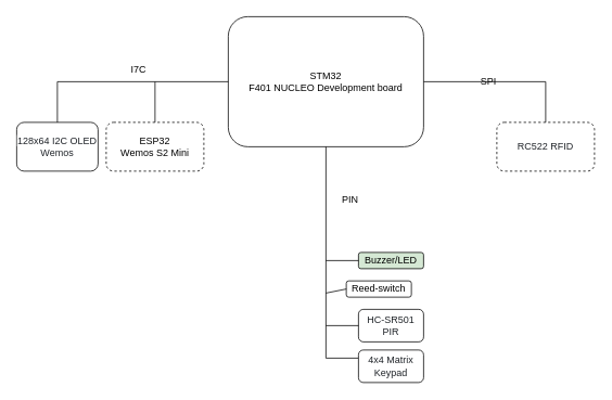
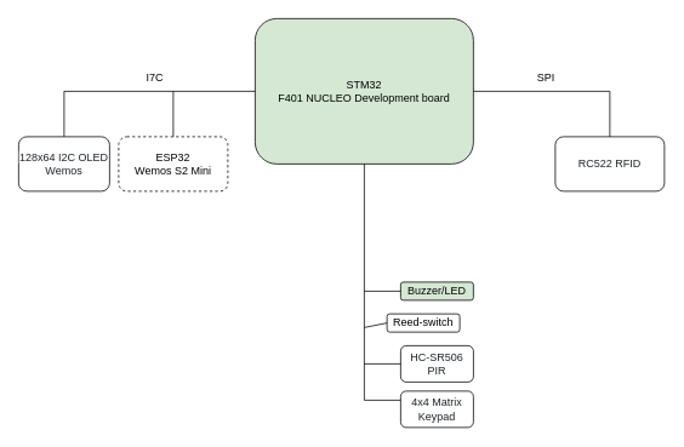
  <mxCell id="0" />
  <mxCell id="1" parent="0" />
- <mxCell id="2" value="STM32&lt;div&gt;F401 NUCLEO Development board&lt;/div&gt;" style="rounded=1;whiteSpace=wrap;html=1;" parent="1" vertex="1"><mxGeometry x="280" y="20" width="240" height="160" as="geometry" /></mxCell>
+ <mxCell id="2" value="STM32&lt;div&gt;F401 NUCLEO Development board&lt;/div&gt;" style="rounded=1;whiteSpace=wrap;html=1;fillColor=#d5e8d4;" parent="1" vertex="1"><mxGeometry x="280" y="20" width="240" height="160" as="geometry" /></mxCell>
  <mxCell id="3" value="ESP32&lt;div&gt;Wemos S2 Mini&lt;/div&gt;" style="rounded=1;whiteSpace=wrap;html=1;dashed=1;" parent="1" vertex="1"><mxGeometry x="130" y="150" width="120" height="60" as="geometry" /></mxCell>
  <mxCell id="4" value="&lt;span style=&quot;box-sizing: border-box; color: rgb(31, 35, 40); text-align: left; background-color: rgb(255, 255, 255);&quot;&gt;&lt;font face=&quot;Helvetica&quot; style=&quot;&quot;&gt;128x64 I2C OLED Wemos&lt;/font&gt;&lt;/span&gt;" style="rounded=1;whiteSpace=wrap;html=1;" parent="1" vertex="1"><mxGeometry x="20" y="150" width="100" height="60" as="geometry" /></mxCell>
  <mxCell id="5" value="" style="endArrow=none;html=1;rounded=0;exitX=0;exitY=0.5;exitDx=0;exitDy=0;" parent="1" source="2" edge="1"><mxGeometry width="50" height="50" relative="1" as="geometry"><mxPoint x="400" y="19" as="sourcePoint" /><mxPoint x="70" y="100" as="targetPoint" /></mxGeometry></mxCell>
  <mxCell id="6" value="" style="endArrow=none;html=1;rounded=0;entryX=0.5;entryY=0;entryDx=0;entryDy=0;" parent="1" target="4" edge="1"><mxGeometry width="50" height="50" relative="1" as="geometry"><mxPoint x="70" y="100" as="sourcePoint" /><mxPoint x="130" y="170" as="targetPoint" /></mxGeometry></mxCell>
  <mxCell id="7" value="" style="endArrow=none;html=1;rounded=0;entryX=0.5;entryY=0;entryDx=0;entryDy=0;fontSize=11;" parent="1" target="3" edge="1"><mxGeometry width="50" height="50" relative="1" as="geometry"><mxPoint x="190" y="100" as="sourcePoint" /><mxPoint x="470" y="20" as="targetPoint" /></mxGeometry></mxCell>
- <mxCell id="8" value="SPI" style="text;html=1;align=center;verticalAlign=middle;whiteSpace=wrap;rounded=0;" parent="1" vertex="1"><mxGeometry x="570" y="85" width="60" height="30" as="geometry" /></mxCell>
+ <mxCell id="8" value="SPI" style="text;html=1;align=center;verticalAlign=middle;whiteSpace=wrap;rounded=0;" parent="1" vertex="1"><mxGeometry x="570" y="70" width="60" height="30" as="geometry" /></mxCell>
  <mxCell id="9" value="I7C" style="text;html=1;align=center;verticalAlign=middle;whiteSpace=wrap;rounded=0;" parent="1" vertex="1"><mxGeometry x="140" y="70" width="60" height="30" as="geometry" /></mxCell>
- <mxCell id="10" value="&lt;span style=&quot;box-sizing: border-box; color: rgb(31, 35, 40); text-align: left; background-color: rgb(255, 255, 255);&quot;&gt;&lt;font face=&quot;Helvetica&quot; style=&quot;&quot;&gt;RC522 RFID&lt;/font&gt;&lt;/span&gt;" style="rounded=1;whiteSpace=wrap;html=1;dashed=1;" parent="1" vertex="1"><mxGeometry x="610" y="150" width="120" height="60" as="geometry" /></mxCell>
+ <mxCell id="10" value="&lt;span style=&quot;box-sizing: border-box; color: rgb(31, 35, 40); text-align: left; background-color: rgb(255, 255, 255);&quot;&gt;&lt;font face=&quot;Helvetica&quot; style=&quot;&quot;&gt;RC522 RFID&lt;/font&gt;&lt;/span&gt;" style="rounded=1;whiteSpace=wrap;html=1;" parent="1" vertex="1"><mxGeometry x="610" y="150" width="120" height="60" as="geometry" /></mxCell>
  <mxCell id="11" value="" style="endArrow=none;html=1;rounded=0;exitX=1;exitY=0.5;exitDx=0;exitDy=0;" parent="1" source="2" edge="1"><mxGeometry width="50" height="50" relative="1" as="geometry"><mxPoint x="400" y="70" as="sourcePoint" /><mxPoint x="670" y="100" as="targetPoint" /></mxGeometry></mxCell>
  <mxCell id="12" value="" style="endArrow=none;html=1;rounded=0;exitX=0.5;exitY=0;exitDx=0;exitDy=0;" parent="1" source="10" edge="1"><mxGeometry width="50" height="50" relative="1" as="geometry"><mxPoint x="400" y="70" as="sourcePoint" /><mxPoint x="670" y="100" as="targetPoint" /></mxGeometry></mxCell>
  <mxCell id="13" value="" style="endArrow=none;html=1;rounded=0;entryX=0.5;entryY=1;entryDx=0;entryDy=0;" parent="1" target="2" edge="1"><mxGeometry width="50" height="50" relative="1" as="geometry"><mxPoint x="400" y="440" as="sourcePoint" /><mxPoint x="450" y="230" as="targetPoint" /></mxGeometry></mxCell>
  <mxCell id="14" value="" style="endArrow=none;html=1;rounded=0;" parent="1" edge="1"><mxGeometry width="50" height="50" relative="1" as="geometry"><mxPoint x="400" y="440" as="sourcePoint" /><mxPoint x="440" y="440" as="targetPoint" /></mxGeometry></mxCell>
  <mxCell id="15" value="&lt;span style=&quot;box-sizing: border-box; color: rgb(31, 35, 40); text-align: left; background-color: rgb(255, 255, 255);&quot;&gt;&lt;font face=&quot;Helvetica&quot; style=&quot;&quot;&gt;4x4 Matrix Keypad&lt;/font&gt;&lt;/span&gt;" style="rounded=1;whiteSpace=wrap;html=1;" parent="1" vertex="1"><mxGeometry x="440" y="430" width="80" height="40" as="geometry" /></mxCell>
- <mxCell id="16" value="&lt;span style=&quot;color: rgb(31, 35, 40); text-align: left; background-color: rgb(255, 255, 255);&quot;&gt;HC-SR501 PIR&lt;/span&gt;" style="rounded=1;whiteSpace=wrap;html=1;" parent="1" vertex="1"><mxGeometry x="440" y="380" width="80" height="40" as="geometry" /></mxCell>
+ <mxCell id="16" value="&lt;span style=&quot;color: rgb(31, 35, 40); text-align: left; background-color: rgb(255, 255, 255);&quot;&gt;HC-SR506 PIR&lt;/span&gt;" style="rounded=1;whiteSpace=wrap;html=1;" parent="1" vertex="1"><mxGeometry x="440" y="380" width="80" height="40" as="geometry" /></mxCell>
  <mxCell id="17" value="Reed-switch" style="rounded=1;whiteSpace=wrap;html=1;" parent="1" vertex="1"><mxGeometry x="425" y="345" width="80" height="20" as="geometry" /></mxCell>
  <mxCell id="18" value="Buzzer/LED" style="rounded=1;whiteSpace=wrap;html=1;fillColor=#d5e8d4;" parent="1" vertex="1"><mxGeometry x="440" y="310" width="80" height="20" as="geometry" /></mxCell>
  <mxCell id="19" value="" style="endArrow=none;html=1;rounded=0;entryX=0;entryY=0.5;entryDx=0;entryDy=0;" parent="1" target="18" edge="1"><mxGeometry width="50" height="50" relative="1" as="geometry"><mxPoint x="400" y="320" as="sourcePoint" /><mxPoint x="430" y="250" as="targetPoint" /></mxGeometry></mxCell>
  <mxCell id="20" value="" style="endArrow=none;html=1;rounded=0;entryX=0;entryY=0.5;entryDx=0;entryDy=0;" parent="1" target="17" edge="1"><mxGeometry width="50" height="50" relative="1" as="geometry"><mxPoint x="400" y="360" as="sourcePoint" /><mxPoint x="450" y="330" as="targetPoint" /><Array as="points" /></mxGeometry></mxCell>
  <mxCell id="21" value="" style="endArrow=none;html=1;rounded=0;entryX=0;entryY=0.5;entryDx=0;entryDy=0;" parent="1" target="16" edge="1"><mxGeometry width="50" height="50" relative="1" as="geometry"><mxPoint x="400" y="400" as="sourcePoint" /><mxPoint x="460" y="340" as="targetPoint" /></mxGeometry></mxCell>
- <mxCell id="22" value="PIN" style="text;html=1;align=center;verticalAlign=middle;whiteSpace=wrap;rounded=0;" parent="1" vertex="1"><mxGeometry x="400" y="230" width="60" height="30" as="geometry" /></mxCell>
